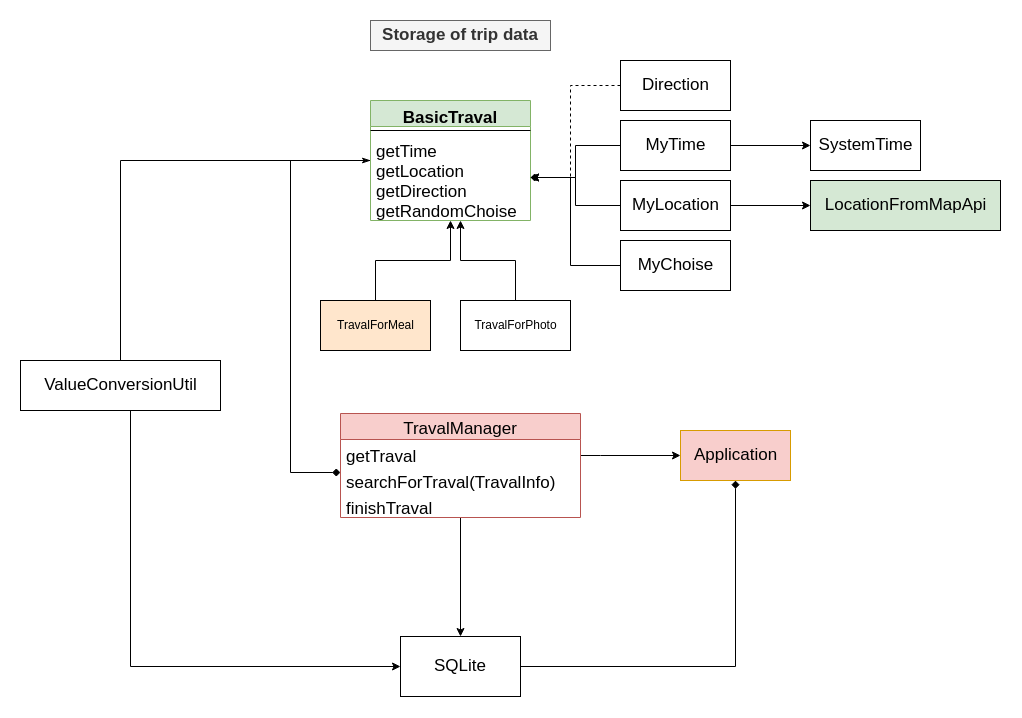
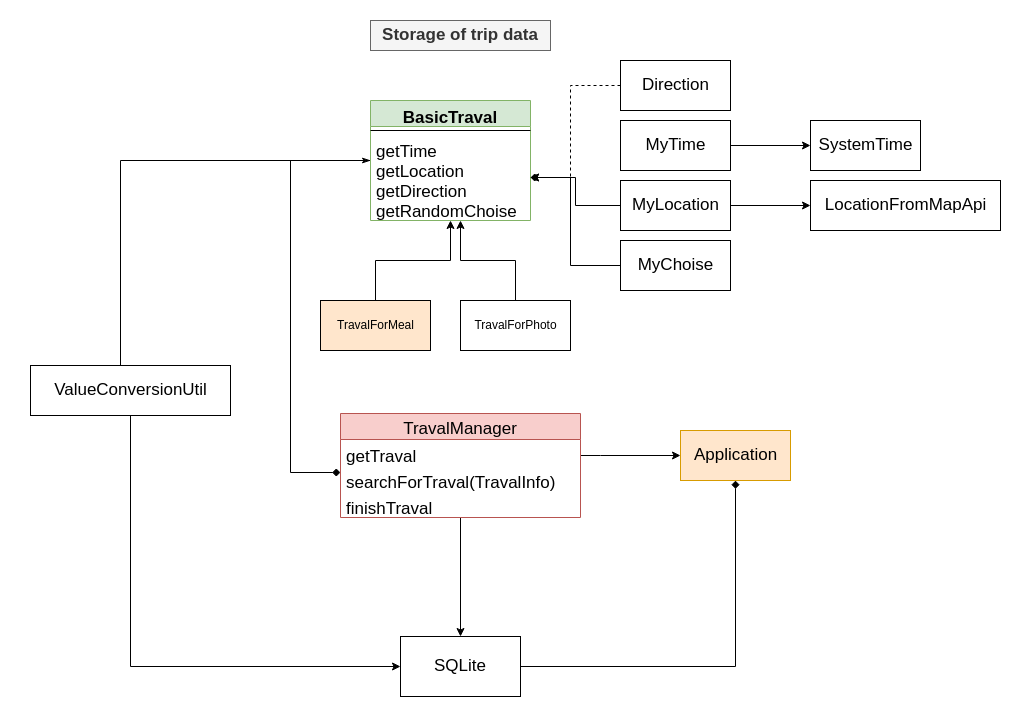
  <mxCell id="0" />
  <mxCell id="1" parent="0" />
  <mxCell id="2" value="" style="edgeStyle=orthogonalEdgeStyle;rounded=0;orthogonalLoop=1;jettySize=auto;html=1;fontSize=17;" edge="1" parent="1" source="3" target="13"><mxGeometry relative="1" as="geometry"><Array as="points"><mxPoint x="375" y="260" /><mxPoint x="450" y="260" /></Array></mxGeometry></mxCell>
  <mxCell id="3" value="TravalForMeal" style="html=1;fillColor=#ffe6cc;" vertex="1" parent="1"><mxGeometry x="320" y="300" width="110" height="50" as="geometry" /></mxCell>
  <mxCell id="4" value="Storage of trip data" style="text;html=1;strokeColor=#666666;fillColor=#f5f5f5;align=center;verticalAlign=middle;whiteSpace=wrap;rounded=0;fontSize=17;fontStyle=1;fontColor=#333333;" vertex="1" parent="1"><mxGeometry x="370" y="20" width="180" height="30" as="geometry" /></mxCell>
  <mxCell id="5" value="" style="edgeStyle=orthogonalEdgeStyle;rounded=0;orthogonalLoop=1;jettySize=auto;html=1;fontSize=17;" edge="1" parent="1" source="6" target="13"><mxGeometry relative="1" as="geometry"><Array as="points"><mxPoint x="515" y="260" /><mxPoint x="460" y="260" /></Array></mxGeometry></mxCell>
  <mxCell id="6" value="TravalForPhoto" style="html=1;" vertex="1" parent="1"><mxGeometry x="460" y="300" width="110" height="50" as="geometry" /></mxCell>
- <mxCell id="7" style="edgeStyle=orthogonalEdgeStyle;rounded=0;orthogonalLoop=1;jettySize=auto;html=1;fontSize=17;" edge="1" parent="1" source="9" target="13"><mxGeometry relative="1" as="geometry" /></mxCell>
  <mxCell id="8" value="" style="edgeStyle=orthogonalEdgeStyle;rounded=0;orthogonalLoop=1;jettySize=auto;html=1;fontSize=17;" edge="1" parent="1" source="9" target="18"><mxGeometry relative="1" as="geometry" /></mxCell>
  <mxCell id="9" value="MyTime" style="html=1;fontSize=17;" vertex="1" parent="1"><mxGeometry x="620" y="120" width="110" height="50" as="geometry" /></mxCell>
  <mxCell id="10" style="edgeStyle=orthogonalEdgeStyle;rounded=0;orthogonalLoop=1;jettySize=auto;html=1;fontSize=17;endArrow=diamond;endFill=1;" edge="1" parent="1" source="11" target="25"><mxGeometry relative="1" as="geometry"><Array as="points"><mxPoint x="290" y="160" /><mxPoint x="290" y="472" /></Array></mxGeometry></mxCell>
  <mxCell id="11" value="BasicTraval" style="swimlane;fontStyle=1;align=center;verticalAlign=top;childLayout=stackLayout;horizontal=1;startSize=26;horizontalStack=0;resizeParent=1;resizeParentMax=0;resizeLast=0;collapsible=1;marginBottom=0;fontSize=17;fillColor=#d5e8d4;strokeColor=#82b366;" vertex="1" parent="1"><mxGeometry x="370" y="100" width="160" height="120" as="geometry" /></mxCell>
  <mxCell id="12" value="" style="line;strokeWidth=1;fillColor=none;align=left;verticalAlign=middle;spacingTop=-1;spacingLeft=3;spacingRight=3;rotatable=0;labelPosition=right;points=[];portConstraint=eastwest;fontSize=17;" vertex="1" parent="11"><mxGeometry y="26" width="160" height="8" as="geometry" /></mxCell>
  <mxCell id="13" value="getTime&#10;getLocation&#10;getDirection&#10;getRandomChoise" style="text;strokeColor=none;fillColor=none;align=left;verticalAlign=top;spacingLeft=4;spacingRight=4;overflow=hidden;rotatable=0;points=[[0,0.5],[1,0.5]];portConstraint=eastwest;fontSize=17;" vertex="1" parent="11"><mxGeometry y="34" width="160" height="86" as="geometry" /></mxCell>
  <mxCell id="14" style="edgeStyle=orthogonalEdgeStyle;rounded=0;orthogonalLoop=1;jettySize=auto;html=1;fontSize=17;endArrow=diamond;" edge="1" parent="1" source="16" target="13"><mxGeometry relative="1" as="geometry" /></mxCell>
  <mxCell id="15" value="" style="edgeStyle=orthogonalEdgeStyle;rounded=0;orthogonalLoop=1;jettySize=auto;html=1;fontSize=17;" edge="1" parent="1" source="16" target="17"><mxGeometry relative="1" as="geometry" /></mxCell>
  <mxCell id="16" value="MyLocation" style="html=1;fontSize=17;" vertex="1" parent="1"><mxGeometry x="620" y="180" width="110" height="50" as="geometry" /></mxCell>
- <mxCell id="17" value="LocationFromMapApi" style="html=1;fontSize=17;fillColor=#d5e8d4;" vertex="1" parent="1"><mxGeometry x="810" y="180" width="190" height="50" as="geometry" /></mxCell>
+ <mxCell id="17" value="LocationFromMapApi" style="html=1;fontSize=17;" vertex="1" parent="1"><mxGeometry x="810" y="180" width="190" height="50" as="geometry" /></mxCell>
  <mxCell id="18" value="SystemTime" style="html=1;fontSize=17;" vertex="1" parent="1"><mxGeometry x="810" y="120" width="110" height="50" as="geometry" /></mxCell>
  <mxCell id="19" style="edgeStyle=orthogonalEdgeStyle;rounded=0;orthogonalLoop=1;jettySize=auto;html=1;fontSize=17;dashed=1;" edge="1" parent="1" source="20" target="13"><mxGeometry relative="1" as="geometry"><Array as="points"><mxPoint x="570" y="85" /><mxPoint x="570" y="177" /></Array></mxGeometry></mxCell>
  <mxCell id="20" value="Direction" style="html=1;fontSize=17;" vertex="1" parent="1"><mxGeometry x="620" y="60" width="110" height="50" as="geometry" /></mxCell>
  <mxCell id="21" style="edgeStyle=orthogonalEdgeStyle;rounded=0;orthogonalLoop=1;jettySize=auto;html=1;fontSize=17;" edge="1" parent="1" source="22" target="13"><mxGeometry relative="1" as="geometry"><Array as="points"><mxPoint x="570" y="265" /><mxPoint x="570" y="177" /></Array></mxGeometry></mxCell>
  <mxCell id="22" value="MyChoise" style="html=1;fontSize=17;" vertex="1" parent="1"><mxGeometry x="620" y="240" width="110" height="50" as="geometry" /></mxCell>
  <mxCell id="23" style="edgeStyle=orthogonalEdgeStyle;rounded=0;orthogonalLoop=1;jettySize=auto;html=1;fontSize=17;" edge="1" parent="1" source="25" target="29"><mxGeometry relative="1" as="geometry"><Array as="points"><mxPoint x="600" y="455" /><mxPoint x="600" y="455" /></Array></mxGeometry></mxCell>
  <mxCell id="24" value="" style="edgeStyle=orthogonalEdgeStyle;rounded=0;orthogonalLoop=1;jettySize=auto;html=1;fontSize=17;endArrow=classic;endFill=1;" edge="1" parent="1" source="25" target="31"><mxGeometry relative="1" as="geometry" /></mxCell>
  <mxCell id="25" value="TravalManager" style="swimlane;fontStyle=0;childLayout=stackLayout;horizontal=1;startSize=26;fillColor=#f8cecc;horizontalStack=0;resizeParent=1;resizeParentMax=0;resizeLast=0;collapsible=1;marginBottom=0;fontSize=17;strokeColor=#b85450;" vertex="1" parent="1"><mxGeometry x="340" y="413" width="240" height="104" as="geometry" /></mxCell>
  <mxCell id="26" value="getTraval" style="text;strokeColor=none;fillColor=none;align=left;verticalAlign=top;spacingLeft=4;spacingRight=4;overflow=hidden;rotatable=0;points=[[0,0.5],[1,0.5]];portConstraint=eastwest;fontSize=17;" vertex="1" parent="25"><mxGeometry y="26" width="240" height="26" as="geometry" /></mxCell>
  <mxCell id="27" value="searchForTraval(TravalInfo)" style="text;strokeColor=none;fillColor=none;align=left;verticalAlign=top;spacingLeft=4;spacingRight=4;overflow=hidden;rotatable=0;points=[[0,0.5],[1,0.5]];portConstraint=eastwest;fontSize=17;" vertex="1" parent="25"><mxGeometry y="52" width="240" height="26" as="geometry" /></mxCell>
  <mxCell id="28" value="finishTraval" style="text;strokeColor=none;fillColor=none;align=left;verticalAlign=top;spacingLeft=4;spacingRight=4;overflow=hidden;rotatable=0;points=[[0,0.5],[1,0.5]];portConstraint=eastwest;fontSize=17;" vertex="1" parent="25"><mxGeometry y="78" width="240" height="26" as="geometry" /></mxCell>
- <mxCell id="29" value="Application" style="html=1;fontSize=17;fillColor=#f8cecc;strokeColor=#d79b00;" vertex="1" parent="1"><mxGeometry x="680" y="430" width="110" height="50" as="geometry" /></mxCell>
+ <mxCell id="29" value="Application" style="html=1;fontSize=17;fillColor=#ffe6cc;strokeColor=#d79b00;" vertex="1" parent="1"><mxGeometry x="680" y="430" width="110" height="50" as="geometry" /></mxCell>
  <mxCell id="30" style="edgeStyle=orthogonalEdgeStyle;rounded=0;orthogonalLoop=1;jettySize=auto;html=1;fontSize=17;endArrow=diamond;endFill=1;" edge="1" parent="1" source="31" target="29"><mxGeometry relative="1" as="geometry" /></mxCell>
  <mxCell id="31" value="SQLite" style="whiteSpace=wrap;html=1;fontSize=17;fontStyle=0;fillColor=none;startSize=26;" vertex="1" parent="1"><mxGeometry x="400" y="636" width="120" height="60" as="geometry" /></mxCell>
  <mxCell id="32" style="edgeStyle=orthogonalEdgeStyle;rounded=0;orthogonalLoop=1;jettySize=auto;html=1;fontSize=17;endArrow=classicThin;endFill=1;" edge="1" parent="1" source="34" target="11"><mxGeometry relative="1" as="geometry"><Array as="points"><mxPoint x="120" y="160" /></Array></mxGeometry></mxCell>
  <mxCell id="33" style="edgeStyle=orthogonalEdgeStyle;rounded=0;orthogonalLoop=1;jettySize=auto;html=1;fontSize=17;endArrow=classic;endFill=1;" edge="1" parent="1" source="34" target="31"><mxGeometry relative="1" as="geometry"><Array as="points"><mxPoint x="130" y="666" /></Array></mxGeometry></mxCell>
- <mxCell id="34" value="ValueConversionUtil" style="html=1;fontSize=17;" vertex="1" parent="1"><mxGeometry x="20" y="360" width="200" height="50" as="geometry" /></mxCell>
+ <mxCell id="34" value="ValueConversionUtil" style="html=1;fontSize=17;" vertex="1" parent="1"><mxGeometry x="30" y="365" width="200" height="50" as="geometry" /></mxCell>
